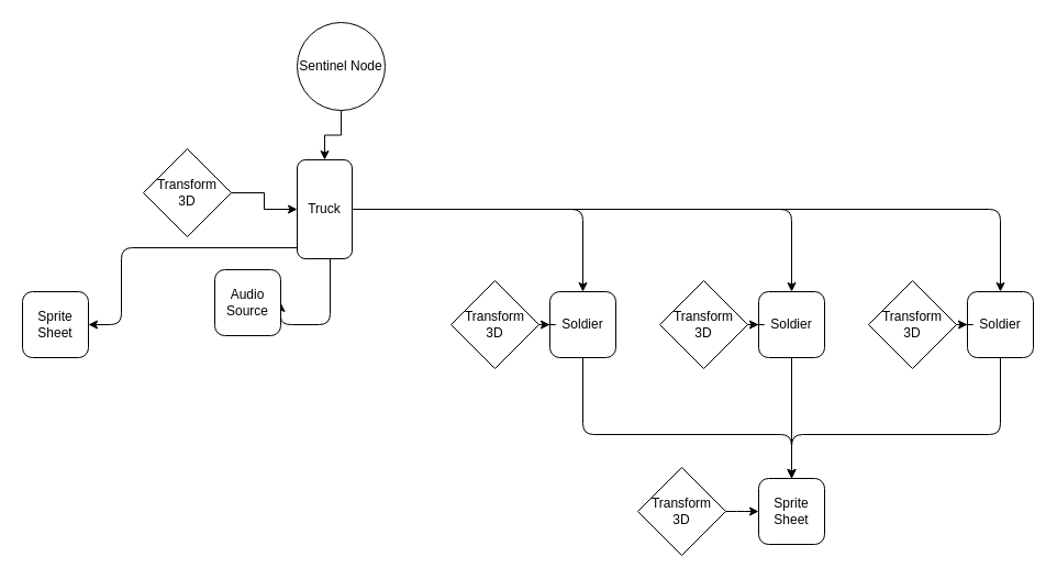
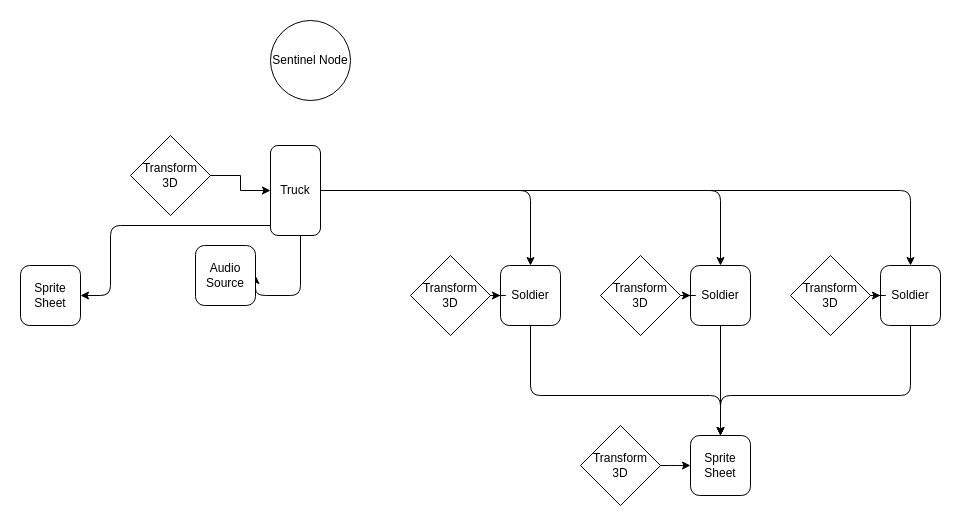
  <mxCell id="0" />
  <mxCell id="1" parent="0" />
- <mxCell id="2" style="edgeStyle=orthogonalEdgeStyle;rounded=0;orthogonalLoop=1;jettySize=auto;html=1;entryX=0.5;entryY=0;entryDx=0;entryDy=0;" edge="1" parent="1" source="3" target="9"><mxGeometry relative="1" as="geometry" /></mxCell>
  <mxCell id="3" value="Sentinel Node" style="ellipse;whiteSpace=wrap;html=1;aspect=fixed;" vertex="1" parent="1"><mxGeometry x="270" y="20" width="80" height="80" as="geometry" /></mxCell>
  <mxCell id="4" style="edgeStyle=orthogonalEdgeStyle;rounded=1;orthogonalLoop=1;jettySize=auto;html=1;entryX=1;entryY=0.5;entryDx=0;entryDy=0;" edge="1" parent="1" source="9" target="12"><mxGeometry relative="1" as="geometry"><Array as="points"><mxPoint x="300" y="225" /><mxPoint x="110" y="225" /><mxPoint x="110" y="295" /></Array></mxGeometry></mxCell>
  <mxCell id="5" style="edgeStyle=orthogonalEdgeStyle;rounded=1;orthogonalLoop=1;jettySize=auto;html=1;entryX=0.5;entryY=0;entryDx=0;entryDy=0;" edge="1" parent="1" source="9" target="14"><mxGeometry relative="1" as="geometry" /></mxCell>
  <mxCell id="6" style="edgeStyle=orthogonalEdgeStyle;rounded=1;orthogonalLoop=1;jettySize=auto;html=1;entryX=0.5;entryY=0;entryDx=0;entryDy=0;" edge="1" parent="1" source="9" target="18"><mxGeometry relative="1" as="geometry" /></mxCell>
  <mxCell id="7" style="edgeStyle=orthogonalEdgeStyle;rounded=1;orthogonalLoop=1;jettySize=auto;html=1;entryX=0.5;entryY=0;entryDx=0;entryDy=0;" edge="1" parent="1" source="9" target="22"><mxGeometry relative="1" as="geometry" /></mxCell>
  <mxCell id="8" style="edgeStyle=orthogonalEdgeStyle;shape=connector;rounded=1;orthogonalLoop=1;jettySize=auto;html=1;entryX=1;entryY=0.5;entryDx=0;entryDy=0;labelBackgroundColor=default;strokeColor=default;align=center;verticalAlign=middle;fontFamily=Helvetica;fontSize=11;fontColor=default;endArrow=classic;" edge="1" parent="1" source="9" target="26"><mxGeometry relative="1" as="geometry"><Array as="points"><mxPoint x="300" y="295" /></Array></mxGeometry></mxCell>
  <mxCell id="9" value="Truck" style="rounded=1;whiteSpace=wrap;html=1;" vertex="1" parent="1"><mxGeometry x="270" y="145" width="50" height="90" as="geometry" /></mxCell>
  <mxCell id="10" style="edgeStyle=orthogonalEdgeStyle;rounded=0;orthogonalLoop=1;jettySize=auto;html=1;entryX=0;entryY=0.5;entryDx=0;entryDy=0;" edge="1" parent="1" source="11" target="9"><mxGeometry relative="1" as="geometry" /></mxCell>
  <mxCell id="11" value="Transform&lt;br&gt;3D" style="rhombus;whiteSpace=wrap;html=1;" vertex="1" parent="1"><mxGeometry x="130" y="135" width="80" height="80" as="geometry" /></mxCell>
  <mxCell id="12" value="Sprite&lt;br&gt;Sheet" style="rounded=1;whiteSpace=wrap;html=1;" vertex="1" parent="1"><mxGeometry x="20" y="265" width="60" height="60" as="geometry" /></mxCell>
  <mxCell id="13" style="edgeStyle=orthogonalEdgeStyle;rounded=1;orthogonalLoop=1;jettySize=auto;html=1;entryX=0.5;entryY=0;entryDx=0;entryDy=0;" edge="1" parent="1" source="14" target="25"><mxGeometry relative="1" as="geometry"><Array as="points"><mxPoint x="530" y="395" /><mxPoint x="720" y="395" /></Array></mxGeometry></mxCell>
  <mxCell id="14" value="Soldier" style="rounded=1;whiteSpace=wrap;html=1;" vertex="1" parent="1"><mxGeometry x="500" y="265" width="60" height="60" as="geometry" /></mxCell>
  <mxCell id="15" style="edgeStyle=orthogonalEdgeStyle;rounded=1;orthogonalLoop=1;jettySize=auto;html=1;entryX=0;entryY=0.5;entryDx=0;entryDy=0;" edge="1" parent="1" source="16" target="14"><mxGeometry relative="1" as="geometry" /></mxCell>
  <mxCell id="16" value="Transform&lt;br&gt;3D" style="rhombus;whiteSpace=wrap;html=1;" vertex="1" parent="1"><mxGeometry x="410" y="255" width="80" height="80" as="geometry" /></mxCell>
  <mxCell id="17" style="edgeStyle=orthogonalEdgeStyle;rounded=1;orthogonalLoop=1;jettySize=auto;html=1;entryX=0.5;entryY=0;entryDx=0;entryDy=0;" edge="1" parent="1" source="18" target="25"><mxGeometry relative="1" as="geometry" /></mxCell>
  <mxCell id="18" value="Soldier" style="rounded=1;whiteSpace=wrap;html=1;" vertex="1" parent="1"><mxGeometry x="690" y="265" width="60" height="60" as="geometry" /></mxCell>
  <mxCell id="19" style="edgeStyle=orthogonalEdgeStyle;rounded=1;orthogonalLoop=1;jettySize=auto;html=1;entryX=0;entryY=0.5;entryDx=0;entryDy=0;" edge="1" parent="1" source="20" target="18"><mxGeometry relative="1" as="geometry" /></mxCell>
  <mxCell id="20" value="Transform&lt;br&gt;3D" style="rhombus;whiteSpace=wrap;html=1;" vertex="1" parent="1"><mxGeometry x="600" y="255" width="80" height="80" as="geometry" /></mxCell>
  <mxCell id="21" style="edgeStyle=orthogonalEdgeStyle;rounded=1;orthogonalLoop=1;jettySize=auto;html=1;entryX=0.5;entryY=0;entryDx=0;entryDy=0;" edge="1" parent="1" source="22" target="25"><mxGeometry relative="1" as="geometry"><Array as="points"><mxPoint x="910" y="395" /><mxPoint x="720" y="395" /></Array></mxGeometry></mxCell>
  <mxCell id="22" value="Soldier" style="rounded=1;whiteSpace=wrap;html=1;" vertex="1" parent="1"><mxGeometry x="880" y="265" width="60" height="60" as="geometry" /></mxCell>
  <mxCell id="23" style="edgeStyle=orthogonalEdgeStyle;rounded=1;orthogonalLoop=1;jettySize=auto;html=1;entryX=0;entryY=0.5;entryDx=0;entryDy=0;" edge="1" parent="1" source="24" target="22"><mxGeometry relative="1" as="geometry" /></mxCell>
  <mxCell id="24" value="Transform&lt;br&gt;3D" style="rhombus;whiteSpace=wrap;html=1;" vertex="1" parent="1"><mxGeometry x="790" y="255" width="80" height="80" as="geometry" /></mxCell>
  <mxCell id="25" value="Sprite&lt;br&gt;Sheet" style="rounded=1;whiteSpace=wrap;html=1;" vertex="1" parent="1"><mxGeometry x="690" y="435" width="60" height="60" as="geometry" /></mxCell>
  <mxCell id="26" value="Audio Source" style="rounded=1;whiteSpace=wrap;html=1;" vertex="1" parent="1"><mxGeometry x="195" y="245" width="60" height="60" as="geometry" /></mxCell>
  <mxCell id="27" style="edgeStyle=orthogonalEdgeStyle;shape=connector;rounded=1;orthogonalLoop=1;jettySize=auto;html=1;entryX=0;entryY=0.5;entryDx=0;entryDy=0;labelBackgroundColor=default;strokeColor=default;align=center;verticalAlign=middle;fontFamily=Helvetica;fontSize=11;fontColor=default;endArrow=classic;" edge="1" parent="1" source="28" target="25"><mxGeometry relative="1" as="geometry" /></mxCell>
  <mxCell id="28" value="Transform&lt;br&gt;3D" style="rhombus;whiteSpace=wrap;html=1;" vertex="1" parent="1"><mxGeometry x="580" y="425" width="80" height="80" as="geometry" /></mxCell>
